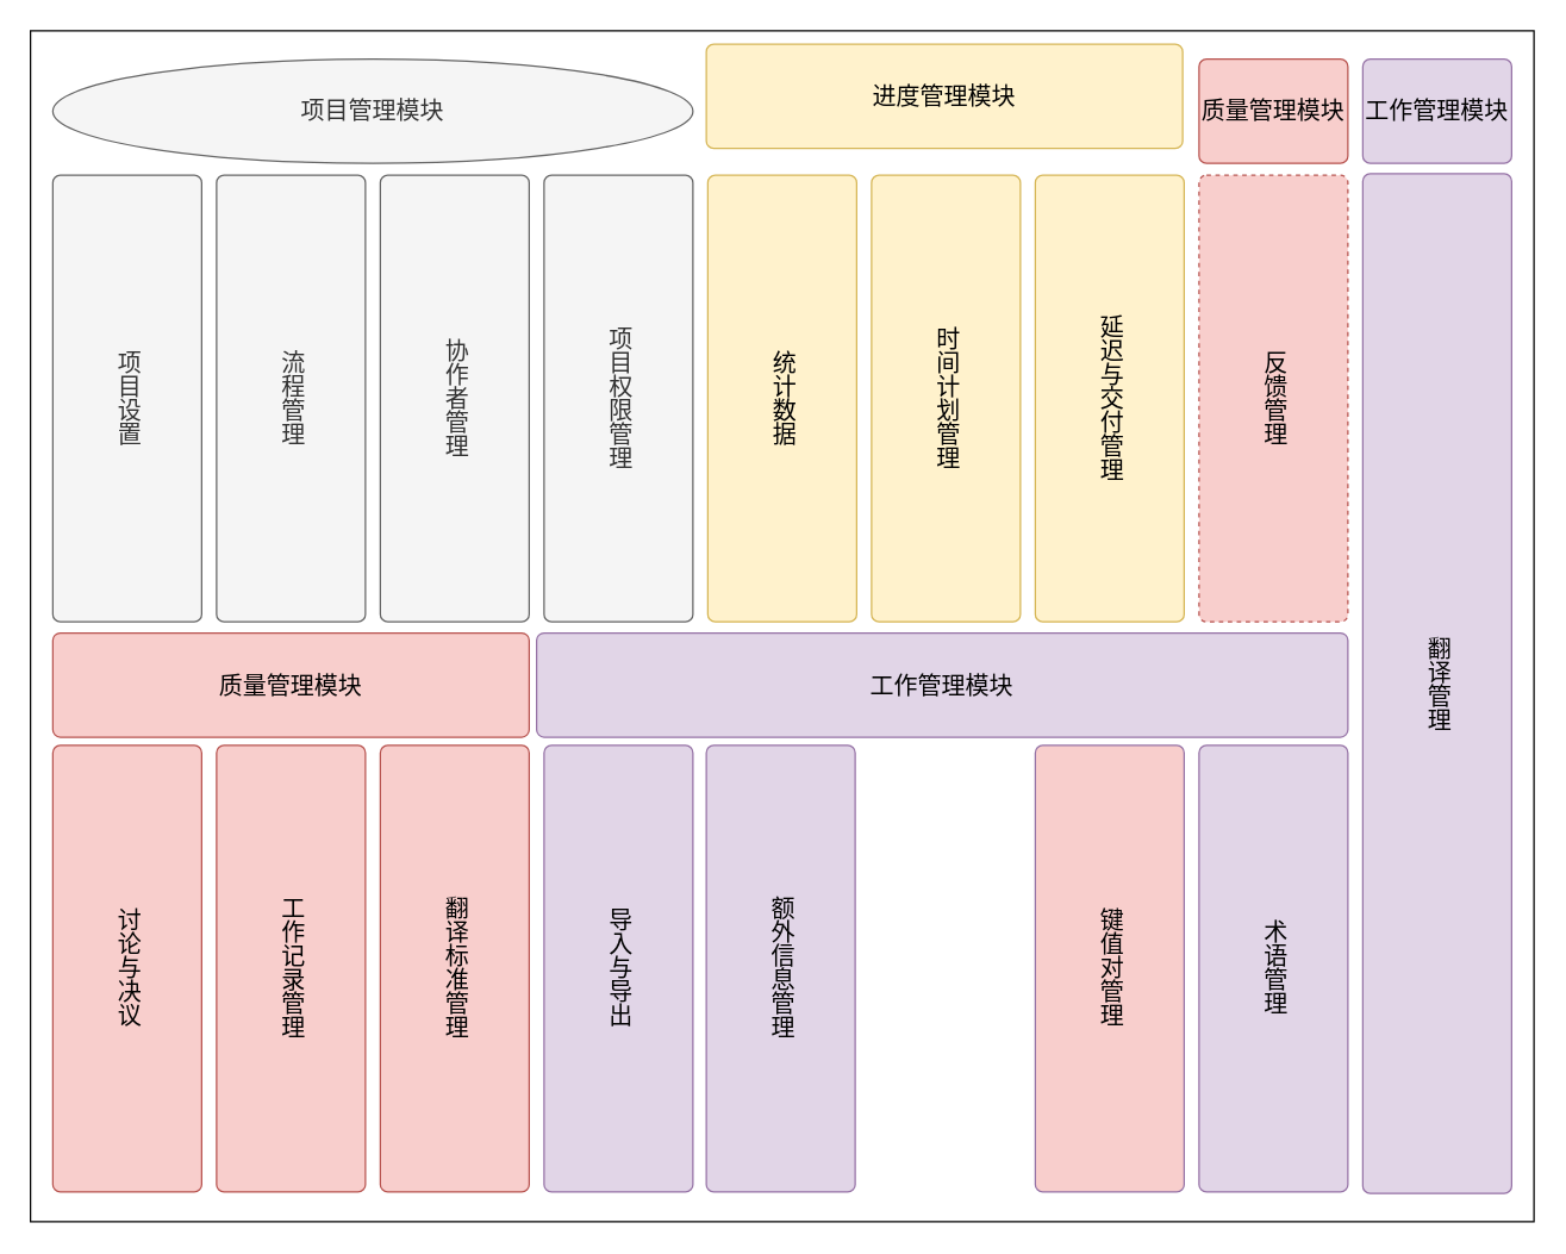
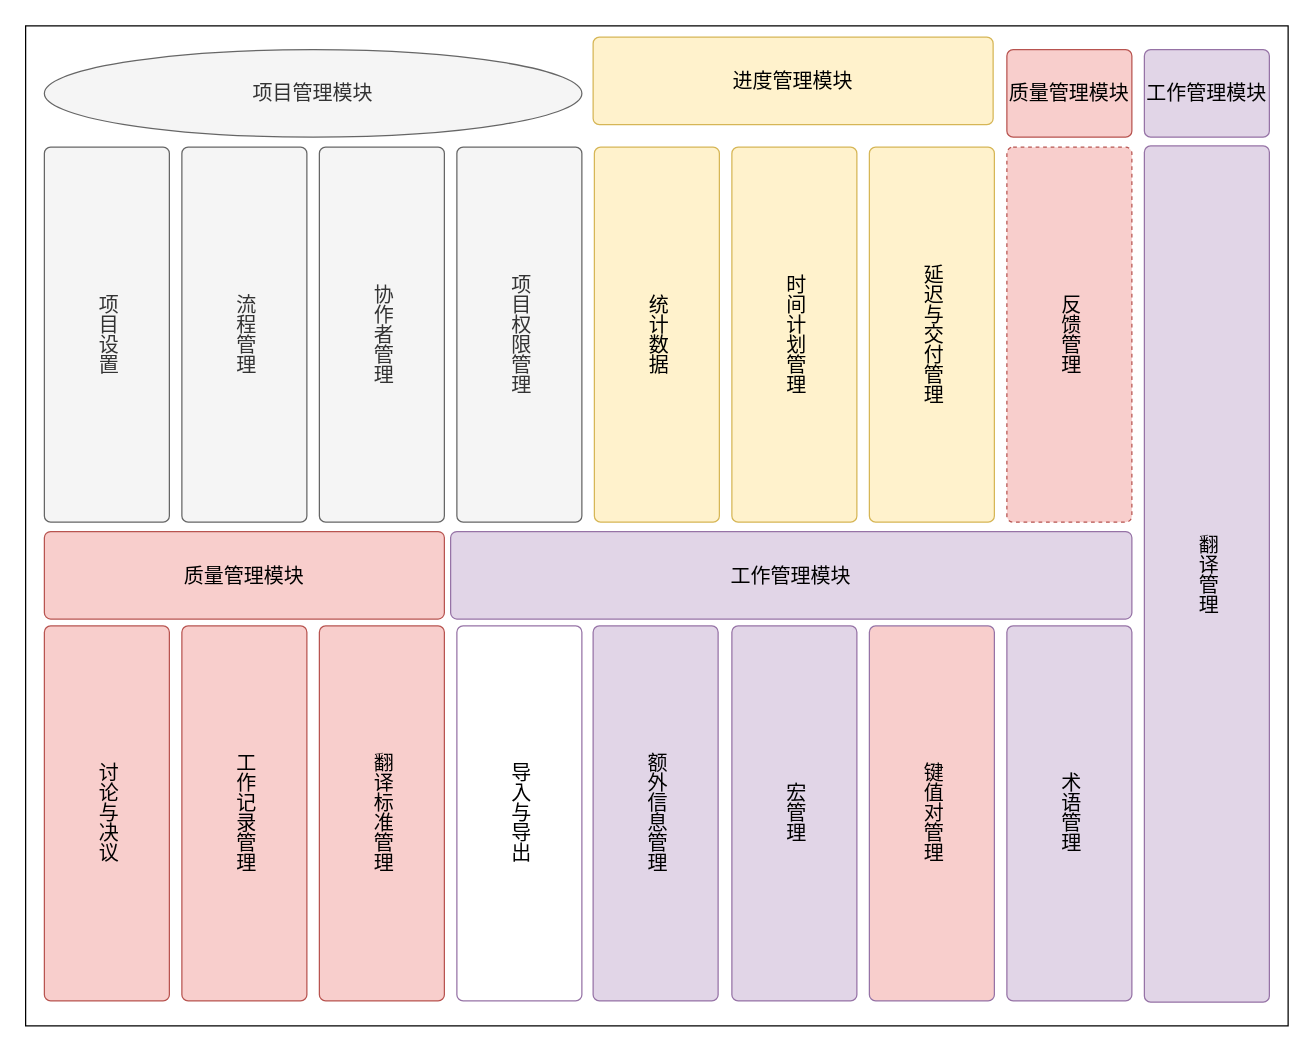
  <mxCell id="0" />
  <mxCell id="1" parent="0" />
  <mxCell id="2" value="" style="rounded=0;whiteSpace=wrap;html=1;verticalAlign=middle;" parent="1" vertex="1"><mxGeometry width="1010" height="800" as="geometry" x="20" y="20" /></mxCell>
  <mxCell id="3" value="项目设置" style="html=1;align=center;verticalAlign=middle;rounded=1;absoluteArcSize=1;arcSize=10;dashed=0;whiteSpace=wrap;textDirection=vertical-lr;fontSize=16;labelPosition=center;verticalLabelPosition=middle;fillColor=#f5f5f5;fontColor=#333333;strokeColor=#666666;" parent="1" vertex="1"><mxGeometry x="35" y="117" width="100" height="300" as="geometry" /></mxCell>
  <mxCell id="4" value="流程管理" style="html=1;align=center;verticalAlign=middle;rounded=1;absoluteArcSize=1;arcSize=10;dashed=0;whiteSpace=wrap;textDirection=vertical-lr;fontSize=16;fillColor=#f5f5f5;fontColor=#333333;strokeColor=#666666;" parent="1" vertex="1"><mxGeometry x="145" y="117" width="100" height="300" as="geometry" /></mxCell>
  <mxCell id="5" value="协作者管理" style="html=1;align=center;verticalAlign=middle;rounded=1;absoluteArcSize=1;arcSize=10;dashed=0;whiteSpace=wrap;textDirection=vertical-lr;fontSize=16;fillColor=#f5f5f5;fontColor=#333333;strokeColor=#666666;" parent="1" vertex="1"><mxGeometry x="255" y="117" width="100" height="300" as="geometry" /></mxCell>
  <mxCell id="6" value="项目权限管理" style="html=1;align=center;verticalAlign=middle;rounded=1;absoluteArcSize=1;arcSize=10;dashed=0;whiteSpace=wrap;textDirection=vertical-lr;fontSize=16;fillColor=#f5f5f5;fontColor=#333333;strokeColor=#666666;" parent="1" vertex="1"><mxGeometry x="365" y="117" width="100" height="300" as="geometry" /></mxCell>
  <mxCell id="7" value="统计数据" style="html=1;align=center;verticalAlign=middle;rounded=1;absoluteArcSize=1;arcSize=10;dashed=0;whiteSpace=wrap;textDirection=vertical-lr;fontSize=16;fillColor=#fff2cc;strokeColor=#d6b656;" parent="1" vertex="1"><mxGeometry x="475" y="117" width="100" height="300" as="geometry" /></mxCell>
  <mxCell id="8" value="时间计划管理" style="html=1;align=center;verticalAlign=middle;rounded=1;absoluteArcSize=1;arcSize=10;dashed=0;whiteSpace=wrap;textDirection=vertical-lr;fontSize=16;fillColor=#fff2cc;strokeColor=#d6b656;" parent="1" vertex="1"><mxGeometry x="585" y="117" width="100" height="300" as="geometry" /></mxCell>
  <mxCell id="9" value="延迟与交付管理" style="html=1;align=center;verticalAlign=middle;rounded=1;absoluteArcSize=1;arcSize=10;dashed=0;whiteSpace=wrap;textDirection=vertical-lr;fontSize=16;fillColor=#fff2cc;strokeColor=#d6b656;" parent="1" vertex="1"><mxGeometry x="695" y="117" width="100" height="300" as="geometry" /></mxCell>
  <mxCell id="10" value="反馈管理" style="html=1;align=center;verticalAlign=middle;rounded=1;absoluteArcSize=1;arcSize=10;dashed=1;whiteSpace=wrap;textDirection=vertical-lr;fontSize=16;fillColor=#f8cecc;strokeColor=#b85450;" parent="1" vertex="1"><mxGeometry x="805" y="117" width="100" height="300" as="geometry" /></mxCell>
  <mxCell id="11" value="讨论与决议" style="html=1;align=center;verticalAlign=middle;rounded=1;absoluteArcSize=1;arcSize=10;dashed=0;whiteSpace=wrap;textDirection=vertical-lr;fontSize=16;fillColor=#f8cecc;strokeColor=#b85450;" parent="1" vertex="1"><mxGeometry x="35" y="500" width="100" height="300" as="geometry" /></mxCell>
  <mxCell id="12" value="工作记录管理" style="html=1;align=center;verticalAlign=middle;rounded=1;absoluteArcSize=1;arcSize=10;dashed=0;whiteSpace=wrap;textDirection=vertical-lr;fontSize=16;fillColor=#f8cecc;strokeColor=#b85450;" parent="1" vertex="1"><mxGeometry x="145" y="500" width="100" height="300" as="geometry" /></mxCell>
  <mxCell id="13" value="翻译标准管理" style="html=1;align=center;verticalAlign=middle;rounded=1;absoluteArcSize=1;arcSize=10;dashed=0;whiteSpace=wrap;textDirection=vertical-lr;fontSize=16;fillColor=#f8cecc;strokeColor=#b85450;" parent="1" vertex="1"><mxGeometry x="255" y="500" width="100" height="300" as="geometry" /></mxCell>
- <mxCell id="14" value="导入与导出" style="html=1;align=center;verticalAlign=middle;rounded=1;absoluteArcSize=1;arcSize=10;dashed=0;whiteSpace=wrap;textDirection=vertical-lr;fontSize=16;fillColor=#e1d5e7;strokeColor=#9673a6;" parent="1" vertex="1"><mxGeometry x="365" y="500" width="100" height="300" as="geometry" /></mxCell>
+ <mxCell id="14" value="导入与导出" style="html=1;align=center;verticalAlign=middle;rounded=1;absoluteArcSize=1;arcSize=10;dashed=0;whiteSpace=wrap;textDirection=vertical-lr;fontSize=16;fillColor=#ffffff;strokeColor=#9673a6;" parent="1" vertex="1"><mxGeometry x="365" y="500" width="100" height="300" as="geometry" /></mxCell>
  <mxCell id="15" value="额外信息管理" style="html=1;align=center;verticalAlign=middle;rounded=1;absoluteArcSize=1;arcSize=10;dashed=0;whiteSpace=wrap;textDirection=vertical-lr;fontSize=16;fillColor=#e1d5e7;strokeColor=#9673a6;" parent="1" vertex="1"><mxGeometry x="474" y="500" width="100" height="300" as="geometry" /></mxCell>
+ <mxCell id="16" value="宏管理" style="html=1;align=center;verticalAlign=middle;rounded=1;absoluteArcSize=1;arcSize=10;dashed=0;whiteSpace=wrap;textDirection=vertical-lr;fontSize=16;fillColor=#e1d5e7;strokeColor=#9673a6;" parent="1" vertex="1"><mxGeometry x="585" y="500" width="100" height="300" as="geometry" /></mxCell>
  <mxCell id="17" value="键值对管理" style="html=1;align=center;verticalAlign=middle;rounded=1;absoluteArcSize=1;arcSize=10;dashed=0;whiteSpace=wrap;textDirection=vertical-lr;fontSize=16;fillColor=#f8cecc;strokeColor=#9673a6;" parent="1" vertex="1"><mxGeometry x="695" y="500" width="100" height="300" as="geometry" /></mxCell>
  <mxCell id="18" value="术语管理" style="html=1;align=center;verticalAlign=middle;rounded=1;absoluteArcSize=1;arcSize=10;dashed=0;whiteSpace=wrap;textDirection=vertical-lr;fontSize=16;fillColor=#e1d5e7;strokeColor=#9673a6;" parent="1" vertex="1"><mxGeometry x="805" y="500" width="100" height="300" as="geometry" /></mxCell>
  <mxCell id="19" value="翻译管理" style="html=1;align=center;verticalAlign=middle;rounded=1;absoluteArcSize=1;arcSize=10;dashed=0;whiteSpace=wrap;textDirection=vertical-lr;fontSize=16;fillColor=#e1d5e7;strokeColor=#9673a6;" parent="1" vertex="1"><mxGeometry x="915" y="116" width="100" height="685" as="geometry" /></mxCell>
  <mxCell id="20" value="项目管理模块" style="ellipse;html=1;align=center;verticalAlign=middle;absoluteArcSize=1;arcSize=10;dashed=0;whiteSpace=wrap;fontSize=16;fillColor=#f5f5f5;fontColor=#333333;strokeColor=#666666;" parent="1" vertex="1"><mxGeometry x="35" y="39" width="430" height="70" as="geometry" /></mxCell>
  <mxCell id="21" value="进度管理模块" style="html=1;align=center;verticalAlign=middle;rounded=1;absoluteArcSize=1;arcSize=10;dashed=0;whiteSpace=wrap;fontSize=16;fillColor=#fff2cc;strokeColor=#d6b656;" parent="1" vertex="1"><mxGeometry x="474" y="29" width="320" height="70" as="geometry" /></mxCell>
  <mxCell id="22" value="质量管理模块" style="html=1;align=center;verticalAlign=middle;rounded=1;absoluteArcSize=1;arcSize=10;dashed=0;whiteSpace=wrap;fontSize=16;fillColor=#f8cecc;strokeColor=#b85450;" parent="1" vertex="1"><mxGeometry x="805" y="39" width="100" height="70" as="geometry" /></mxCell>
  <mxCell id="23" value="工作管理模块" style="html=1;align=center;verticalAlign=middle;rounded=1;absoluteArcSize=1;arcSize=10;dashed=0;whiteSpace=wrap;fontSize=16;fillColor=#e1d5e7;strokeColor=#9673a6;" parent="1" vertex="1"><mxGeometry x="915" y="39" width="100" height="70" as="geometry" /></mxCell>
  <mxCell id="24" value="质量管理模块" style="html=1;align=center;verticalAlign=middle;rounded=1;absoluteArcSize=1;arcSize=10;dashed=0;whiteSpace=wrap;fontSize=16;fillColor=#f8cecc;strokeColor=#b85450;" parent="1" vertex="1"><mxGeometry x="35" y="424.5" width="320" height="70" as="geometry" /></mxCell>
  <mxCell id="25" value="工作管理模块" style="html=1;align=center;verticalAlign=middle;rounded=1;absoluteArcSize=1;arcSize=10;dashed=0;whiteSpace=wrap;fontSize=16;fillColor=#e1d5e7;strokeColor=#9673a6;" parent="1" vertex="1"><mxGeometry x="360" y="424.5" width="545" height="70" as="geometry" /></mxCell>
